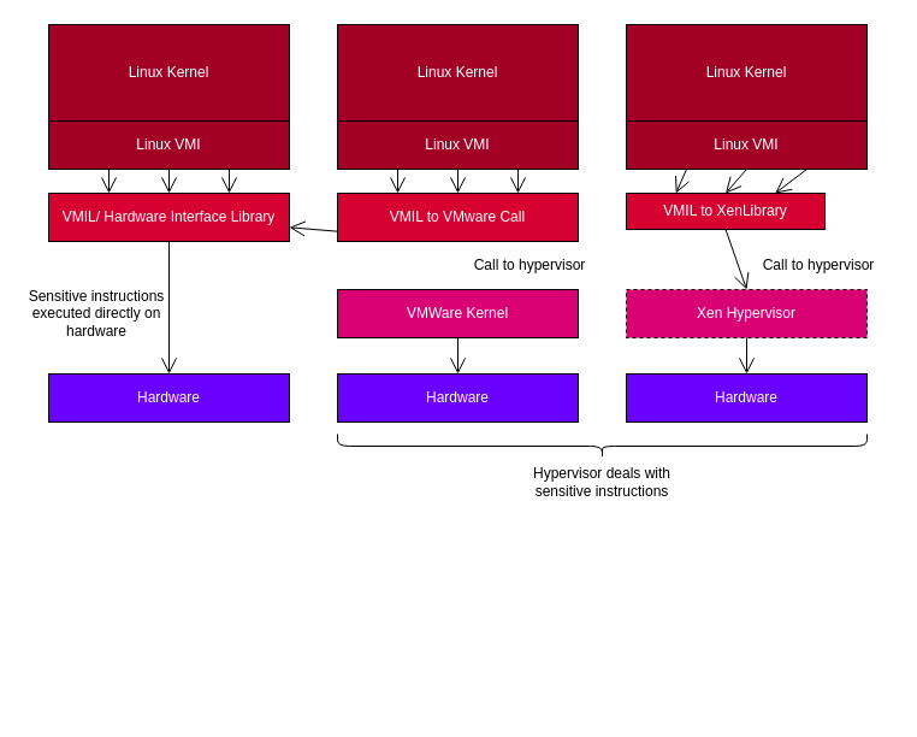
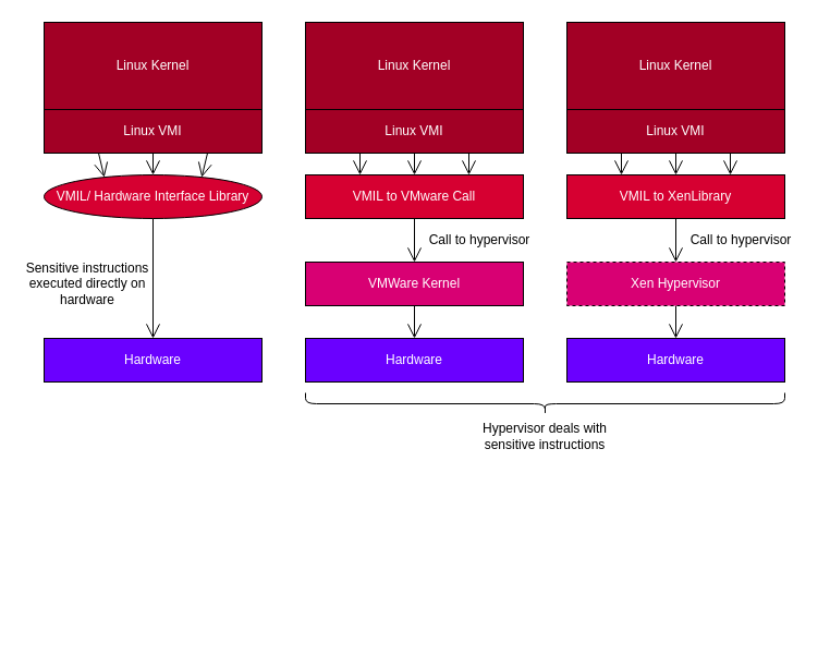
  <mxCell id="0" />
  <mxCell id="1" parent="0" />
  <mxCell id="2" style="edgeStyle=none;html=1;exitX=0.25;exitY=1;exitDx=0;exitDy=0;entryX=0.25;entryY=0;entryDx=0;entryDy=0;endArrow=open;endFill=0;endSize=11;" edge="1" parent="1" source="5" target="8"><mxGeometry relative="1" as="geometry" /></mxCell>
  <mxCell id="3" style="edgeStyle=none;html=1;exitX=0.75;exitY=1;exitDx=0;exitDy=0;entryX=0.75;entryY=0;entryDx=0;entryDy=0;endArrow=open;endFill=0;endSize=11;" edge="1" parent="1" source="5" target="8"><mxGeometry relative="1" as="geometry" /></mxCell>
  <mxCell id="4" style="edgeStyle=none;html=1;exitX=0.5;exitY=1;exitDx=0;exitDy=0;entryX=0.5;entryY=0;entryDx=0;entryDy=0;endArrow=open;endFill=0;endSize=11;" edge="1" parent="1" source="5" target="8"><mxGeometry relative="1" as="geometry" /></mxCell>
  <mxCell id="5" value="Linux VMI" style="rounded=0;whiteSpace=wrap;html=1;fillColor=#a20025;fontColor=#ffffff;strokeColor=#000000;" vertex="1" parent="1"><mxGeometry x="40" y="100" width="200" height="40" as="geometry" /></mxCell>
  <mxCell id="6" value="Linux Kernel" style="rounded=0;whiteSpace=wrap;html=1;fillColor=#a20025;fontColor=#ffffff;strokeColor=#000000;" vertex="1" parent="1"><mxGeometry x="40" y="20" width="200" height="80" as="geometry" /></mxCell>
  <mxCell id="7" style="edgeStyle=none;html=1;exitX=0.5;exitY=1;exitDx=0;exitDy=0;entryX=0.5;entryY=0;entryDx=0;entryDy=0;endArrow=open;endFill=0;endSize=11;" edge="1" parent="1" source="8" target="9"><mxGeometry relative="1" as="geometry" /></mxCell>
- <mxCell id="8" value="VMIL/ Hardware Interface Library" style="rounded=0;whiteSpace=wrap;html=1;fontColor=#ffffff;fillColor=#D60031;strokeColor=#000000;" vertex="1" parent="1"><mxGeometry x="40" y="160" width="200" height="40" as="geometry" /></mxCell>
+ <mxCell id="8" value="VMIL/ Hardware Interface Library" style="ellipse;whiteSpace=wrap;html=1;fontColor=#ffffff;fillColor=#D60031;strokeColor=#000000;" vertex="1" parent="1"><mxGeometry x="40" y="160" width="200" height="40" as="geometry" /></mxCell>
  <mxCell id="9" value="Hardware" style="rounded=0;whiteSpace=wrap;html=1;fillColor=#6a00ff;fontColor=#ffffff;strokeColor=#000000;" vertex="1" parent="1"><mxGeometry x="40" y="310" width="200" height="40" as="geometry" /></mxCell>
  <mxCell id="10" style="edgeStyle=none;html=1;exitX=0.25;exitY=1;exitDx=0;exitDy=0;entryX=0.25;entryY=0;entryDx=0;entryDy=0;endArrow=open;endFill=0;endSize=11;" edge="1" parent="1" source="13" target="16"><mxGeometry relative="1" as="geometry" /></mxCell>
  <mxCell id="11" style="edgeStyle=none;html=1;exitX=0.75;exitY=1;exitDx=0;exitDy=0;entryX=0.75;entryY=0;entryDx=0;entryDy=0;endArrow=open;endFill=0;endSize=11;" edge="1" parent="1" source="13" target="16"><mxGeometry relative="1" as="geometry" /></mxCell>
  <mxCell id="12" style="edgeStyle=none;html=1;exitX=0.5;exitY=1;exitDx=0;exitDy=0;entryX=0.5;entryY=0;entryDx=0;entryDy=0;endArrow=open;endFill=0;endSize=11;" edge="1" parent="1" source="13" target="16"><mxGeometry relative="1" as="geometry" /></mxCell>
  <mxCell id="13" value="Linux VMI" style="rounded=0;whiteSpace=wrap;html=1;fillColor=#a20025;fontColor=#ffffff;strokeColor=#000000;" vertex="1" parent="1"><mxGeometry x="280" y="100" width="200" height="40" as="geometry" /></mxCell>
  <mxCell id="14" value="Linux Kernel" style="rounded=0;whiteSpace=wrap;html=1;fillColor=#a20025;fontColor=#ffffff;strokeColor=#000000;" vertex="1" parent="1"><mxGeometry x="280" y="20" width="200" height="80" as="geometry" /></mxCell>
- <mxCell id="15" style="edgeStyle=none;html=1;exitX=0.5;exitY=1;exitDx=0;exitDy=0;endArrow=open;endFill=0;endSize=11;" edge="1" parent="1" source="16" target="8"><mxGeometry relative="1" as="geometry" /></mxCell>
+ <mxCell id="15" style="edgeStyle=none;html=1;exitX=0.5;exitY=1;exitDx=0;exitDy=0;entryX=0.5;entryY=0;entryDx=0;entryDy=0;endArrow=open;endFill=0;endSize=11;" edge="1" parent="1" source="16" target="25"><mxGeometry relative="1" as="geometry" /></mxCell>
  <mxCell id="16" value="VMIL to VMware Call" style="rounded=0;whiteSpace=wrap;html=1;fontColor=#ffffff;fillColor=#D60031;strokeColor=#000000;" vertex="1" parent="1"><mxGeometry x="280" y="160" width="200" height="40" as="geometry" /></mxCell>
  <mxCell id="17" style="edgeStyle=none;html=1;exitX=0.25;exitY=1;exitDx=0;exitDy=0;entryX=0.25;entryY=0;entryDx=0;entryDy=0;endArrow=open;endFill=0;endSize=11;" edge="1" parent="1" source="20" target="23"><mxGeometry relative="1" as="geometry" /></mxCell>
  <mxCell id="18" style="edgeStyle=none;html=1;exitX=0.5;exitY=1;exitDx=0;exitDy=0;entryX=0.5;entryY=0;entryDx=0;entryDy=0;endArrow=open;endFill=0;endSize=11;" edge="1" parent="1" source="20" target="23"><mxGeometry relative="1" as="geometry" /></mxCell>
  <mxCell id="19" style="edgeStyle=none;html=1;exitX=0.75;exitY=1;exitDx=0;exitDy=0;entryX=0.75;entryY=0;entryDx=0;entryDy=0;endArrow=open;endFill=0;endSize=11;" edge="1" parent="1" source="20" target="23"><mxGeometry relative="1" as="geometry" /></mxCell>
  <mxCell id="20" value="Linux VMI" style="rounded=0;whiteSpace=wrap;html=1;fillColor=#a20025;fontColor=#ffffff;strokeColor=#000000;" vertex="1" parent="1"><mxGeometry x="520" y="100" width="200" height="40" as="geometry" /></mxCell>
  <mxCell id="21" value="Linux Kernel" style="rounded=0;whiteSpace=wrap;html=1;fillColor=#a20025;fontColor=#ffffff;strokeColor=#000000;" vertex="1" parent="1"><mxGeometry x="520" y="20" width="200" height="80" as="geometry" /></mxCell>
  <mxCell id="22" style="edgeStyle=none;html=1;exitX=0.5;exitY=1;exitDx=0;exitDy=0;entryX=0.5;entryY=0;entryDx=0;entryDy=0;endArrow=open;endFill=0;endSize=11;" edge="1" parent="1" source="23" target="28"><mxGeometry relative="1" as="geometry" /></mxCell>
- <mxCell id="23" value="VMIL to XenLibrary" style="rounded=0;whiteSpace=wrap;html=1;fontColor=#ffffff;fillColor=#D60031;strokeColor=#000000;" vertex="1" parent="1"><mxGeometry x="520" y="160" width="165" height="30" as="geometry" /></mxCell>
+ <mxCell id="23" value="VMIL to XenLibrary" style="rounded=0;whiteSpace=wrap;html=1;fontColor=#ffffff;fillColor=#D60031;strokeColor=#000000;" vertex="1" parent="1"><mxGeometry x="520" y="160" width="200" height="40" as="geometry" /></mxCell>
  <mxCell id="24" style="edgeStyle=none;html=1;exitX=0.5;exitY=1;exitDx=0;exitDy=0;entryX=0.5;entryY=0;entryDx=0;entryDy=0;endArrow=open;endFill=0;endSize=11;" edge="1" parent="1" source="25" target="26"><mxGeometry relative="1" as="geometry" /></mxCell>
  <mxCell id="25" value="VMWare Kernel" style="rounded=0;whiteSpace=wrap;html=1;fillColor=#d80073;fontColor=#ffffff;strokeColor=#000000;" vertex="1" parent="1"><mxGeometry x="280" y="240" width="200" height="40" as="geometry" /></mxCell>
  <mxCell id="26" value="Hardware" style="rounded=0;whiteSpace=wrap;html=1;fillColor=#6a00ff;fontColor=#ffffff;strokeColor=#000000;" vertex="1" parent="1"><mxGeometry x="280" y="310" width="200" height="40" as="geometry" /></mxCell>
  <mxCell id="27" style="edgeStyle=none;html=1;exitX=0.5;exitY=1;exitDx=0;exitDy=0;entryX=0.5;entryY=0;entryDx=0;entryDy=0;endArrow=open;endFill=0;endSize=11;" edge="1" parent="1" source="28" target="29"><mxGeometry relative="1" as="geometry" /></mxCell>
  <mxCell id="28" value="Xen Hypervisor" style="rounded=0;whiteSpace=wrap;html=1;fillColor=#d80073;fontColor=#ffffff;strokeColor=#000000;dashed=1;" vertex="1" parent="1"><mxGeometry x="520" y="240" width="200" height="40" as="geometry" /></mxCell>
  <mxCell id="29" value="Hardware" style="rounded=0;whiteSpace=wrap;html=1;fillColor=#6a00ff;fontColor=#ffffff;strokeColor=#000000;" vertex="1" parent="1"><mxGeometry x="520" y="310" width="200" height="40" as="geometry" /></mxCell>
  <mxCell id="30" value="Sensitive instructions executed directly on hardware" style="text;html=1;strokeColor=none;fillColor=none;align=center;verticalAlign=middle;whiteSpace=wrap;rounded=0;" vertex="1" parent="1"><mxGeometry x="20" y="240" width="120" height="40" as="geometry" /></mxCell>
  <mxCell id="31" value="Call to hypervisor" style="text;html=1;strokeColor=none;fillColor=none;align=center;verticalAlign=middle;whiteSpace=wrap;rounded=0;" vertex="1" parent="1"><mxGeometry x="380" y="200" width="120" height="40" as="geometry" /></mxCell>
  <mxCell id="32" value="Call to hypervisor" style="text;html=1;strokeColor=none;fillColor=none;align=center;verticalAlign=middle;whiteSpace=wrap;rounded=0;" vertex="1" parent="1"><mxGeometry x="620" y="200" width="120" height="40" as="geometry" /></mxCell>
  <mxCell id="33" value="Hypervisor deals with sensitive instructions" style="text;html=1;strokeColor=none;fillColor=none;align=center;verticalAlign=middle;whiteSpace=wrap;rounded=0;" vertex="1" parent="1"><mxGeometry x="440" y="380" width="120" height="40" as="geometry" /></mxCell>
  <mxCell id="34" value="" style="shape=curlyBracket;whiteSpace=wrap;html=1;rounded=1;rotation=-90;" vertex="1" parent="1"><mxGeometry x="490" y="150" width="20" height="440" as="geometry" /></mxCell>
